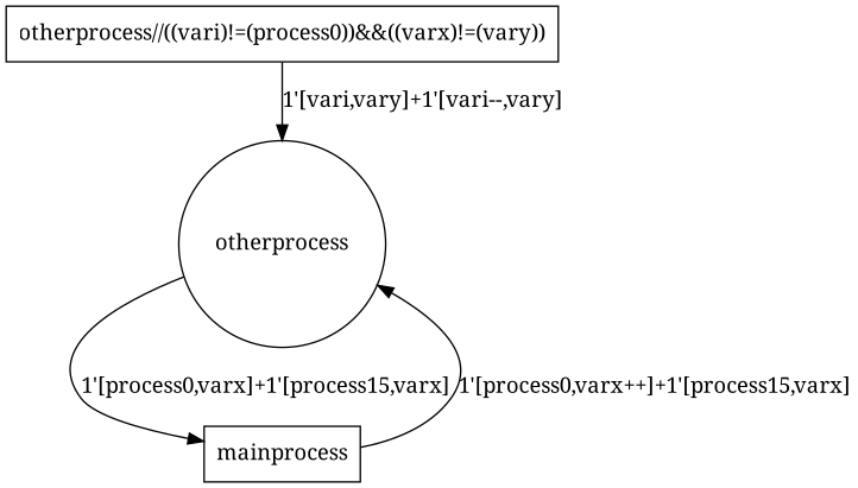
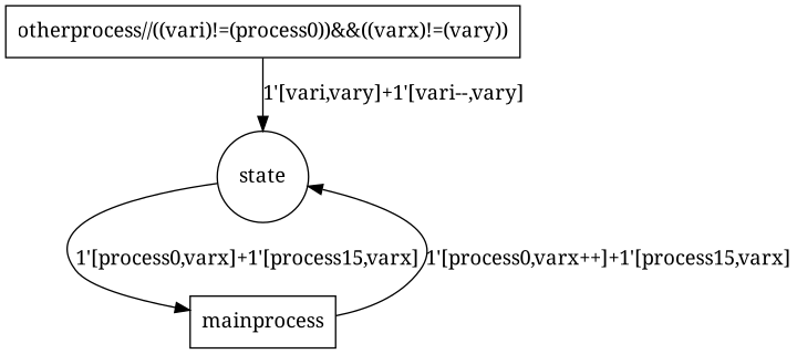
  digraph {
    fontname="Noto Serif"
    node [fontname="Noto Serif" shape=box]
    edge [fontname="Noto Serif"]
-   state [shape=circle label=otherprocess]
+   state [shape=circle]
    mainprocess
    n3 [label="otherprocess//((vari)!=(process0))&&((varx)!=(vary))"]
    state -> mainprocess [label="1'[process0,varx]+1'[process15,varx]"]
    mainprocess -> state [label="1'[process0,varx++]+1'[process15,varx]"]
    n3 -> state [label="1'[vari,vary]+1'[vari--,vary]"]
  }
